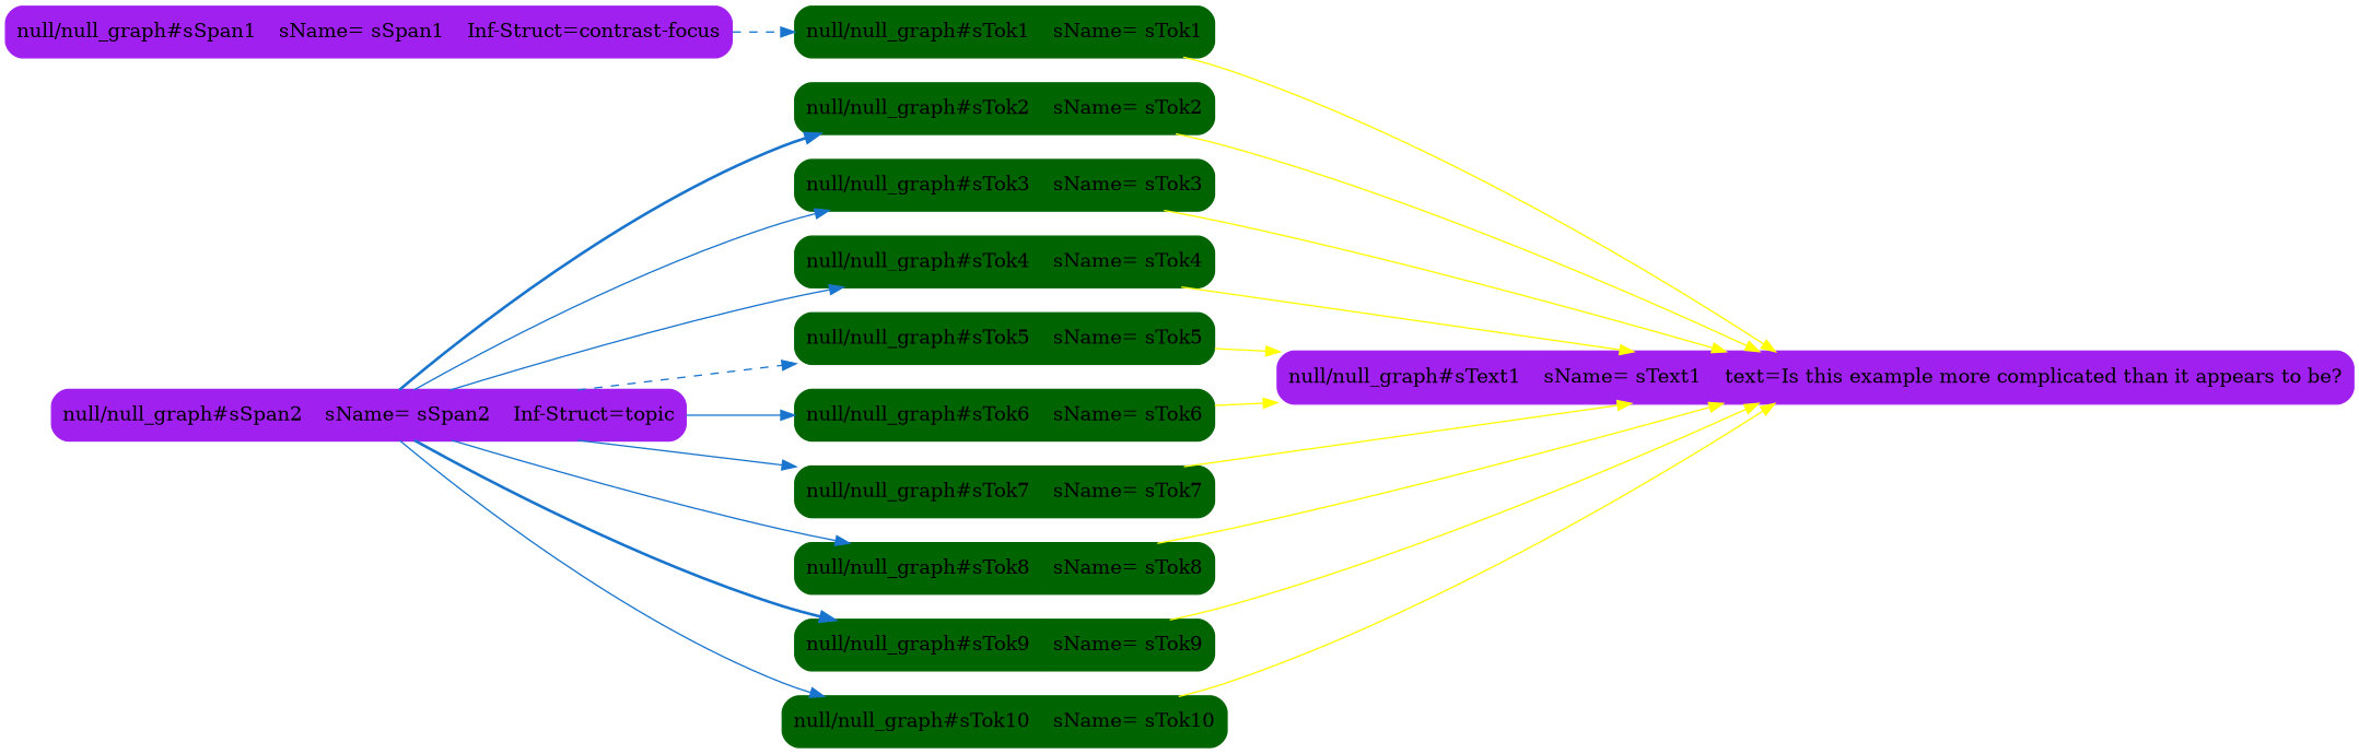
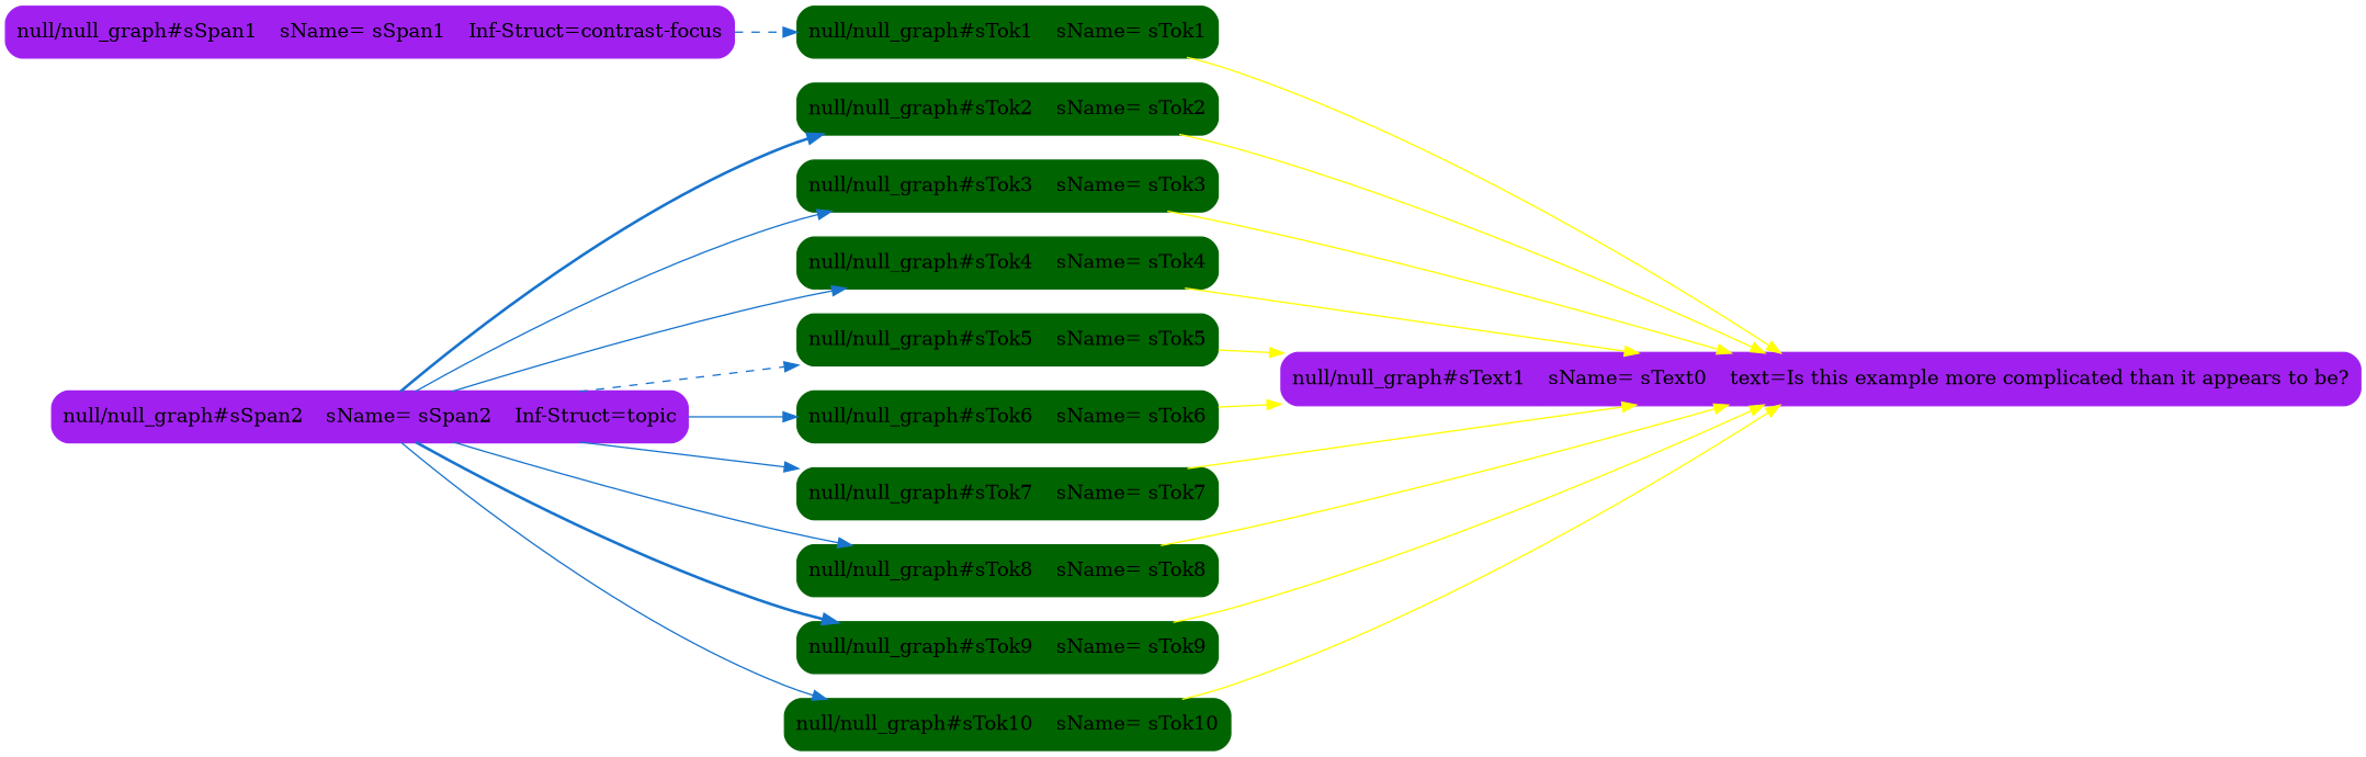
  digraph {
    ordering=out
    rankdir=LR
    node [color=darkgreen shape=Mrecord style=filled]
    edge [color=yellow style=filled]
-   n1 [color=purple label="{{null/null_graph#sText1}|{sName= sText1}|{text=Is this example more complicated than it appears to be?}}"]
+   n1 [color=purple label="{{null/null_graph#sText1}|{sName= sText0}|{text=Is this example more complicated than it appears to be?}}"]
    n2 [label="{{null/null_graph#sTok1}|{sName= sTok1}}"]
    n3 [label="{{null/null_graph#sTok2}|{sName= sTok2}}"]
    n4 [label="{{null/null_graph#sTok3}|{sName= sTok3}}"]
    n5 [label="{{null/null_graph#sTok4}|{sName= sTok4}}"]
    n6 [label="{{null/null_graph#sTok5}|{sName= sTok5}}"]
    n7 [label="{{null/null_graph#sTok6}|{sName= sTok6}}"]
    n8 [label="{{null/null_graph#sTok7}|{sName= sTok7}}"]
    n9 [label="{{null/null_graph#sTok8}|{sName= sTok8}}"]
    n10 [label="{{null/null_graph#sTok9}|{sName= sTok9}}"]
    n11 [label="{{null/null_graph#sTok10}|{sName= sTok10}}"]
    n12 [color=purple label="{{null/null_graph#sSpan1}|{sName= sSpan1}|{Inf-Struct=contrast-focus}}"]
    n13 [color=purple label="{{null/null_graph#sSpan2}|{sName= sSpan2}|{Inf-Struct=topic}}"]
    subgraph sub_1 {
      rank=max
      n1
    }
    subgraph sub_2 {
      rank=same
      n2
      n3
      n4
      n5
      n6
      n7
      n8
      n9
      n10
      n11
    }
    subgraph sub_3 {
      rank=same
      n12
      n13
    }
    n2 -> n1
    n3 -> n1
    n4 -> n1
    n5 -> n1
    n6 -> n1
    n7 -> n1
    n8 -> n1
    n9 -> n1
    n10 -> n1
    n11 -> n1
    n12 -> n2 [color=dodgerblue3 style=dashed]
    n13 -> n3 [color=dodgerblue3 style=bold]
    n13 -> n4 [color=dodgerblue3 style=solid]
    n13 -> n5 [color=dodgerblue3 style=solid]
    n13 -> n6 [color=dodgerblue3 style=dashed]
    n13 -> n7 [color=dodgerblue3 style=solid]
    n13 -> n8 [color=dodgerblue3 style=solid]
    n13 -> n9 [color=dodgerblue3 style=solid]
    n13 -> n10 [color=dodgerblue3 style=bold]
    n13 -> n11 [color=dodgerblue3 style=solid]
  }
